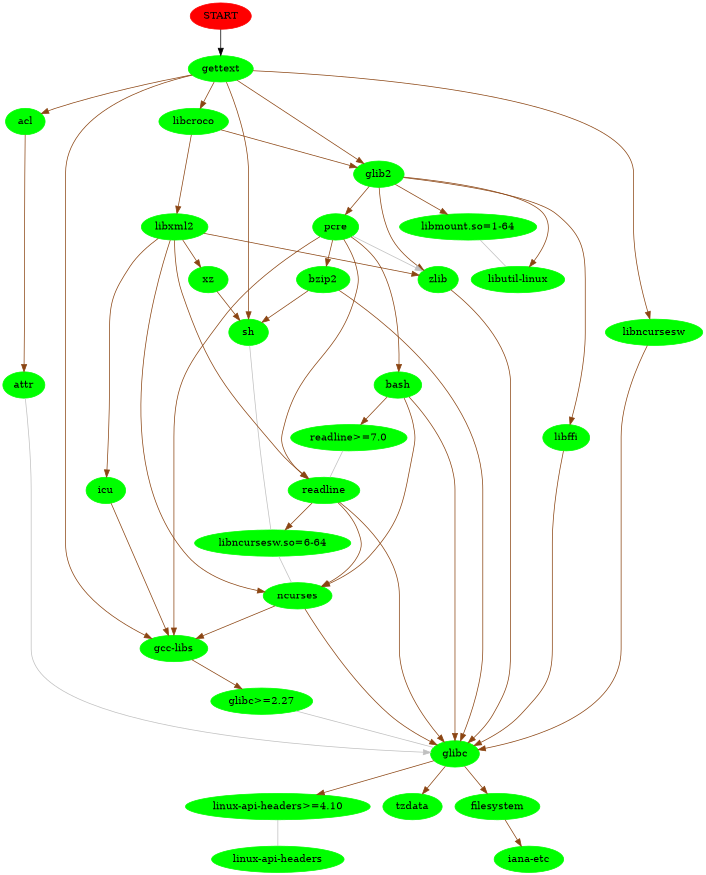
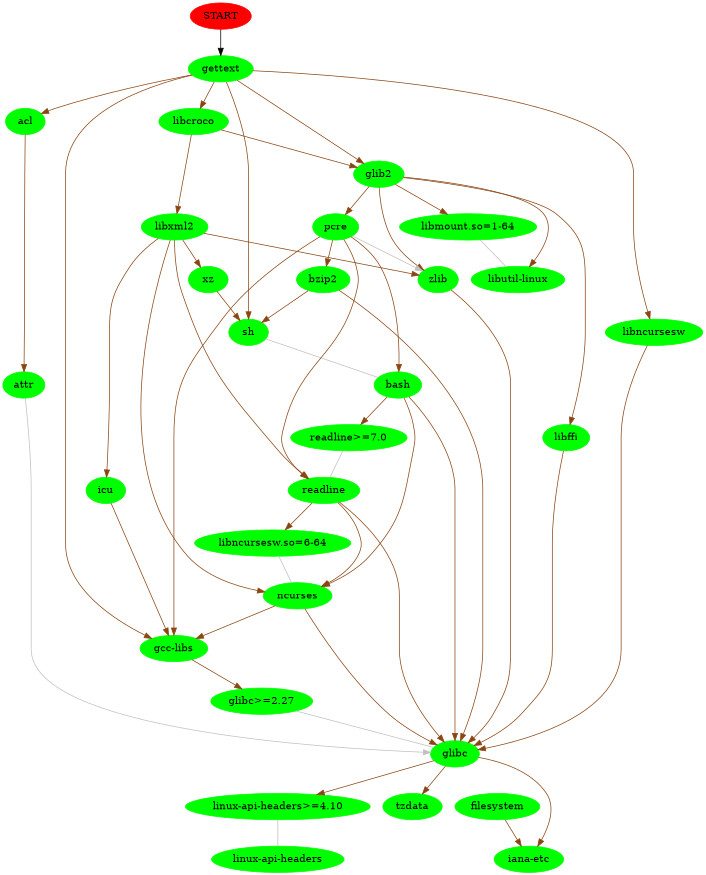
  digraph {
    node [color=green style=filled]
    edge [color=chocolate4]
    START [color=red]
    gettext
    "gcc-libs"
    acl
    sh
    glib2
    n7 [label=libncursesw]
    libcroco
    "glibc>=2.27"
    attr
    bash
    pcre
    zlib
    libffi
    "libutil-linux"
    "libmount.so=1-64"
    glibc
    libxml2
    "linux-api-headers>=4.10"
    tzdata
    filesystem
    "linux-api-headers"
    "iana-etc"
    "readline>=7.0"
    ncurses
    readline
    "libncursesw.so=6-64"
    bzip2
    xz
    icu
    START -> gettext [color=""]
    gettext -> "gcc-libs"
    gettext -> acl
    gettext -> sh
    gettext -> glib2
    gettext -> n7
    gettext -> libcroco
    "gcc-libs" -> "glibc>=2.27"
    acl -> attr
-   sh -> "libncursesw.so=6-64" [arrowhead=none color=grey]
+   sh -> bash [arrowhead=none color=grey]
    glib2 -> pcre
    glib2 -> zlib
    glib2 -> libffi
    glib2 -> "libutil-linux"
    glib2 -> "libmount.so=1-64"
    n7 -> glibc
    libcroco -> glib2
    libcroco -> libxml2
    "glibc>=2.27" -> glibc [arrowhead=none color=grey]
    attr -> glibc [color=grey]
    bash -> glibc
    bash -> "readline>=7.0"
    bash -> ncurses
    pcre -> "gcc-libs"
    pcre -> bash
    pcre -> zlib [color=grey]
    pcre -> readline
    pcre -> bzip2
    zlib -> glibc
    libffi -> glibc
    "libmount.so=1-64" -> "libutil-linux" [arrowhead=none color=grey]
    glibc -> "linux-api-headers>=4.10"
    glibc -> tzdata
-   glibc -> filesystem
+   glibc -> "iana-etc"
    libxml2 -> zlib
    libxml2 -> ncurses
    libxml2 -> readline
    libxml2 -> xz
    libxml2 -> icu
    "linux-api-headers>=4.10" -> "linux-api-headers" [arrowhead=none color=grey]
    filesystem -> "iana-etc"
    "readline>=7.0" -> readline [arrowhead=none color=grey]
    ncurses -> "gcc-libs"
    ncurses -> glibc
    readline -> glibc
    readline -> ncurses
    readline -> "libncursesw.so=6-64"
    "libncursesw.so=6-64" -> ncurses [arrowhead=none color=grey]
    bzip2 -> sh
    bzip2 -> glibc
    xz -> sh
    icu -> "gcc-libs"
  }
